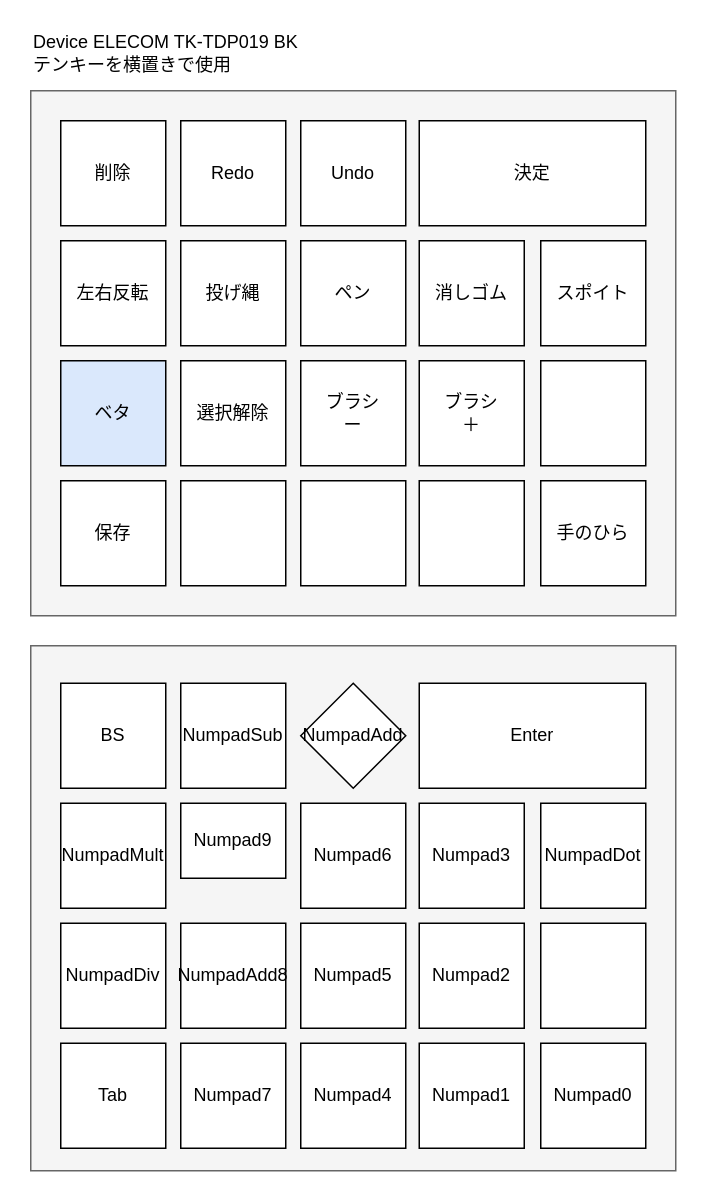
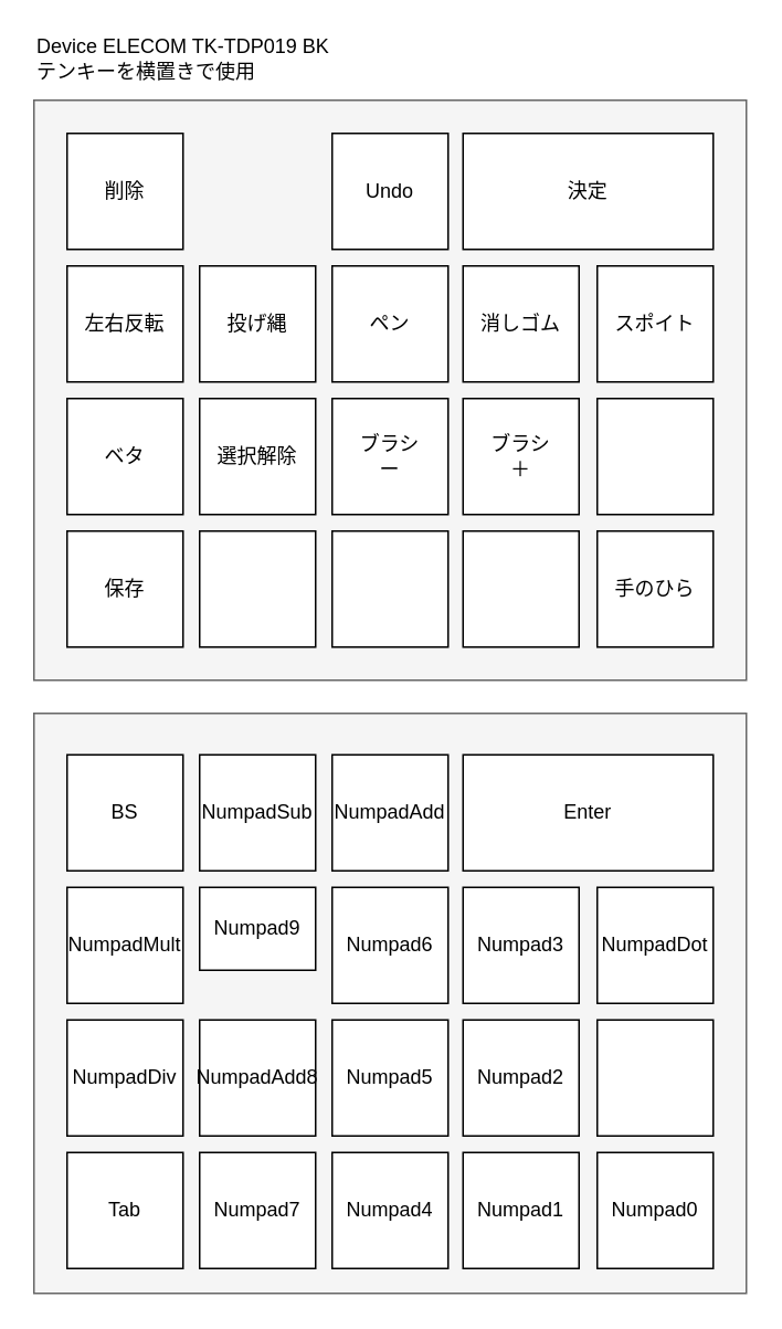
  <mxCell id="0" />
  <mxCell id="1" parent="0" />
  <mxCell id="2" value="" style="whiteSpace=wrap;html=1;align=center;fillColor=#f5f5f5;strokeColor=#666666;fontColor=#333333;" parent="1" vertex="1"><mxGeometry x="20" y="60" width="430" height="350" as="geometry" /></mxCell>
  <mxCell id="3" value="" style="whiteSpace=wrap;html=1;align=center;fillColor=#f5f5f5;strokeColor=#666666;fontColor=#333333;" parent="1" vertex="1"><mxGeometry x="20" y="430" width="430" height="350" as="geometry" /></mxCell>
  <mxCell id="4" value="削除" style="whiteSpace=wrap;html=1;" parent="1" vertex="1"><mxGeometry x="40" y="80" width="70" height="70" as="geometry" /></mxCell>
  <mxCell id="5" value="左右反転" style="whiteSpace=wrap;html=1;" parent="1" vertex="1"><mxGeometry x="40" y="160" width="70" height="70" as="geometry" /></mxCell>
- <mxCell id="6" value="ベタ" style="whiteSpace=wrap;html=1;fillColor=#dae8fc;" parent="1" vertex="1"><mxGeometry x="40" y="240" width="70" height="70" as="geometry" /></mxCell>
+ <mxCell id="6" value="ベタ" style="whiteSpace=wrap;html=1;" parent="1" vertex="1"><mxGeometry x="40" y="240" width="70" height="70" as="geometry" /></mxCell>
  <mxCell id="7" value="保存" style="whiteSpace=wrap;html=1;" parent="1" vertex="1"><mxGeometry x="40" y="320" width="70" height="70" as="geometry" /></mxCell>
- <mxCell id="8" value="Redo" style="whiteSpace=wrap;html=1;" parent="1" vertex="1"><mxGeometry x="120" y="80" width="70" height="70" as="geometry" /></mxCell>
  <mxCell id="9" value="投げ縄" style="whiteSpace=wrap;html=1;" parent="1" vertex="1"><mxGeometry x="120" y="160" width="70" height="70" as="geometry" /></mxCell>
  <mxCell id="10" value="選択解除" style="whiteSpace=wrap;html=1;align=center;" parent="1" vertex="1"><mxGeometry x="120" y="240" width="70" height="70" as="geometry" /></mxCell>
  <mxCell id="11" value="" style="whiteSpace=wrap;html=1;" parent="1" vertex="1"><mxGeometry x="120" y="320" width="70" height="70" as="geometry" /></mxCell>
  <mxCell id="12" value="Undo" style="whiteSpace=wrap;html=1;" parent="1" vertex="1"><mxGeometry x="200" y="80" width="70" height="70" as="geometry" /></mxCell>
  <mxCell id="13" value="ペン" style="whiteSpace=wrap;html=1;" parent="1" vertex="1"><mxGeometry x="200" y="160" width="70" height="70" as="geometry" /></mxCell>
  <mxCell id="14" value="ブラシ&lt;br&gt;ー" style="whiteSpace=wrap;html=1;" parent="1" vertex="1"><mxGeometry x="200" y="240" width="70" height="70" as="geometry" /></mxCell>
  <mxCell id="15" value="" style="whiteSpace=wrap;html=1;" parent="1" vertex="1"><mxGeometry x="200" y="320" width="70" height="70" as="geometry" /></mxCell>
  <mxCell id="16" value="決定" style="whiteSpace=wrap;html=1;" parent="1" vertex="1"><mxGeometry x="279" y="80" width="151" height="70" as="geometry" /></mxCell>
  <mxCell id="17" value="消しゴム" style="whiteSpace=wrap;html=1;" parent="1" vertex="1"><mxGeometry x="279" y="160" width="70" height="70" as="geometry" /></mxCell>
  <mxCell id="18" value="ブラシ&lt;br&gt;＋" style="whiteSpace=wrap;html=1;" parent="1" vertex="1"><mxGeometry x="279" y="240" width="70" height="70" as="geometry" /></mxCell>
  <mxCell id="19" value="" style="whiteSpace=wrap;html=1;" parent="1" vertex="1"><mxGeometry x="279" y="320" width="70" height="70" as="geometry" /></mxCell>
  <mxCell id="20" value="スポイト" style="whiteSpace=wrap;html=1;" parent="1" vertex="1"><mxGeometry x="360" y="160" width="70" height="70" as="geometry" /></mxCell>
  <mxCell id="21" value="" style="whiteSpace=wrap;html=1;" parent="1" vertex="1"><mxGeometry x="360" y="240" width="70" height="70" as="geometry" /></mxCell>
  <mxCell id="22" value="手のひら" style="whiteSpace=wrap;html=1;" parent="1" vertex="1"><mxGeometry x="360" y="320" width="70" height="70" as="geometry" /></mxCell>
  <mxCell id="23" value="Device ELECOM TK-TDP019 BK&lt;br&gt;&lt;div&gt;&lt;span&gt;テンキーを横置きで使用&lt;/span&gt;&lt;/div&gt;" style="text;html=1;align=left;verticalAlign=middle;resizable=0;points=[];autosize=1;" parent="1" vertex="1"><mxGeometry x="20" y="20" width="190" height="30" as="geometry" /></mxCell>
  <mxCell id="24" value="BS" style="whiteSpace=wrap;html=1;" parent="1" vertex="1"><mxGeometry x="40" y="455" width="70" height="70" as="geometry" /></mxCell>
  <mxCell id="25" value="NumpadMult" style="whiteSpace=wrap;html=1;" parent="1" vertex="1"><mxGeometry x="40" y="535" width="70" height="70" as="geometry" /></mxCell>
  <mxCell id="26" value="NumpadDiv" style="whiteSpace=wrap;html=1;" parent="1" vertex="1"><mxGeometry x="40" y="615" width="70" height="70" as="geometry" /></mxCell>
  <mxCell id="27" value="Tab" style="whiteSpace=wrap;html=1;" parent="1" vertex="1"><mxGeometry x="40" y="695" width="70" height="70" as="geometry" /></mxCell>
  <mxCell id="28" value="NumpadSub" style="whiteSpace=wrap;html=1;" parent="1" vertex="1"><mxGeometry x="120" y="455" width="70" height="70" as="geometry" /></mxCell>
  <mxCell id="29" value="Numpad9" style="whiteSpace=wrap;html=1;" parent="1" vertex="1"><mxGeometry x="120" y="535" width="70" height="50" as="geometry" /></mxCell>
  <mxCell id="30" value="NumpadAdd8" style="whiteSpace=wrap;html=1;align=center;" parent="1" vertex="1"><mxGeometry x="120" y="615" width="70" height="70" as="geometry" /></mxCell>
  <mxCell id="31" value="&lt;span&gt;Numpad7&lt;/span&gt;" style="whiteSpace=wrap;html=1;" parent="1" vertex="1"><mxGeometry x="120" y="695" width="70" height="70" as="geometry" /></mxCell>
- <mxCell id="32" value="NumpadAdd" style="rhombus;whiteSpace=wrap;html=1;" parent="1" vertex="1"><mxGeometry x="200" y="455" width="70" height="70" as="geometry" /></mxCell>
+ <mxCell id="32" value="NumpadAdd" style="whiteSpace=wrap;html=1;" parent="1" vertex="1"><mxGeometry x="200" y="455" width="70" height="70" as="geometry" /></mxCell>
  <mxCell id="33" value="Numpad6" style="whiteSpace=wrap;html=1;" parent="1" vertex="1"><mxGeometry x="200" y="535" width="70" height="70" as="geometry" /></mxCell>
  <mxCell id="34" value="Numpad5" style="whiteSpace=wrap;html=1;" parent="1" vertex="1"><mxGeometry x="200" y="615" width="70" height="70" as="geometry" /></mxCell>
  <mxCell id="35" value="&lt;span&gt;Numpad4&lt;/span&gt;" style="whiteSpace=wrap;html=1;" parent="1" vertex="1"><mxGeometry x="200" y="695" width="70" height="70" as="geometry" /></mxCell>
  <mxCell id="36" value="Enter" style="whiteSpace=wrap;html=1;" parent="1" vertex="1"><mxGeometry x="279" y="455" width="151" height="70" as="geometry" /></mxCell>
  <mxCell id="37" value="&lt;span&gt;Numpad3&lt;/span&gt;" style="whiteSpace=wrap;html=1;" parent="1" vertex="1"><mxGeometry x="279" y="535" width="70" height="70" as="geometry" /></mxCell>
  <mxCell id="38" value="&lt;span&gt;Numpad2&lt;/span&gt;" style="whiteSpace=wrap;html=1;" parent="1" vertex="1"><mxGeometry x="279" y="615" width="70" height="70" as="geometry" /></mxCell>
  <mxCell id="39" value="&lt;span&gt;Numpad1&lt;/span&gt;" style="whiteSpace=wrap;html=1;" parent="1" vertex="1"><mxGeometry x="279" y="695" width="70" height="70" as="geometry" /></mxCell>
  <mxCell id="40" value="NumpadDot" style="whiteSpace=wrap;html=1;" parent="1" vertex="1"><mxGeometry x="360" y="535" width="70" height="70" as="geometry" /></mxCell>
  <mxCell id="41" value="" style="whiteSpace=wrap;html=1;" parent="1" vertex="1"><mxGeometry x="360" y="615" width="70" height="70" as="geometry" /></mxCell>
  <mxCell id="42" value="Numpad0" style="whiteSpace=wrap;html=1;" parent="1" vertex="1"><mxGeometry x="360" y="695" width="70" height="70" as="geometry" /></mxCell>
